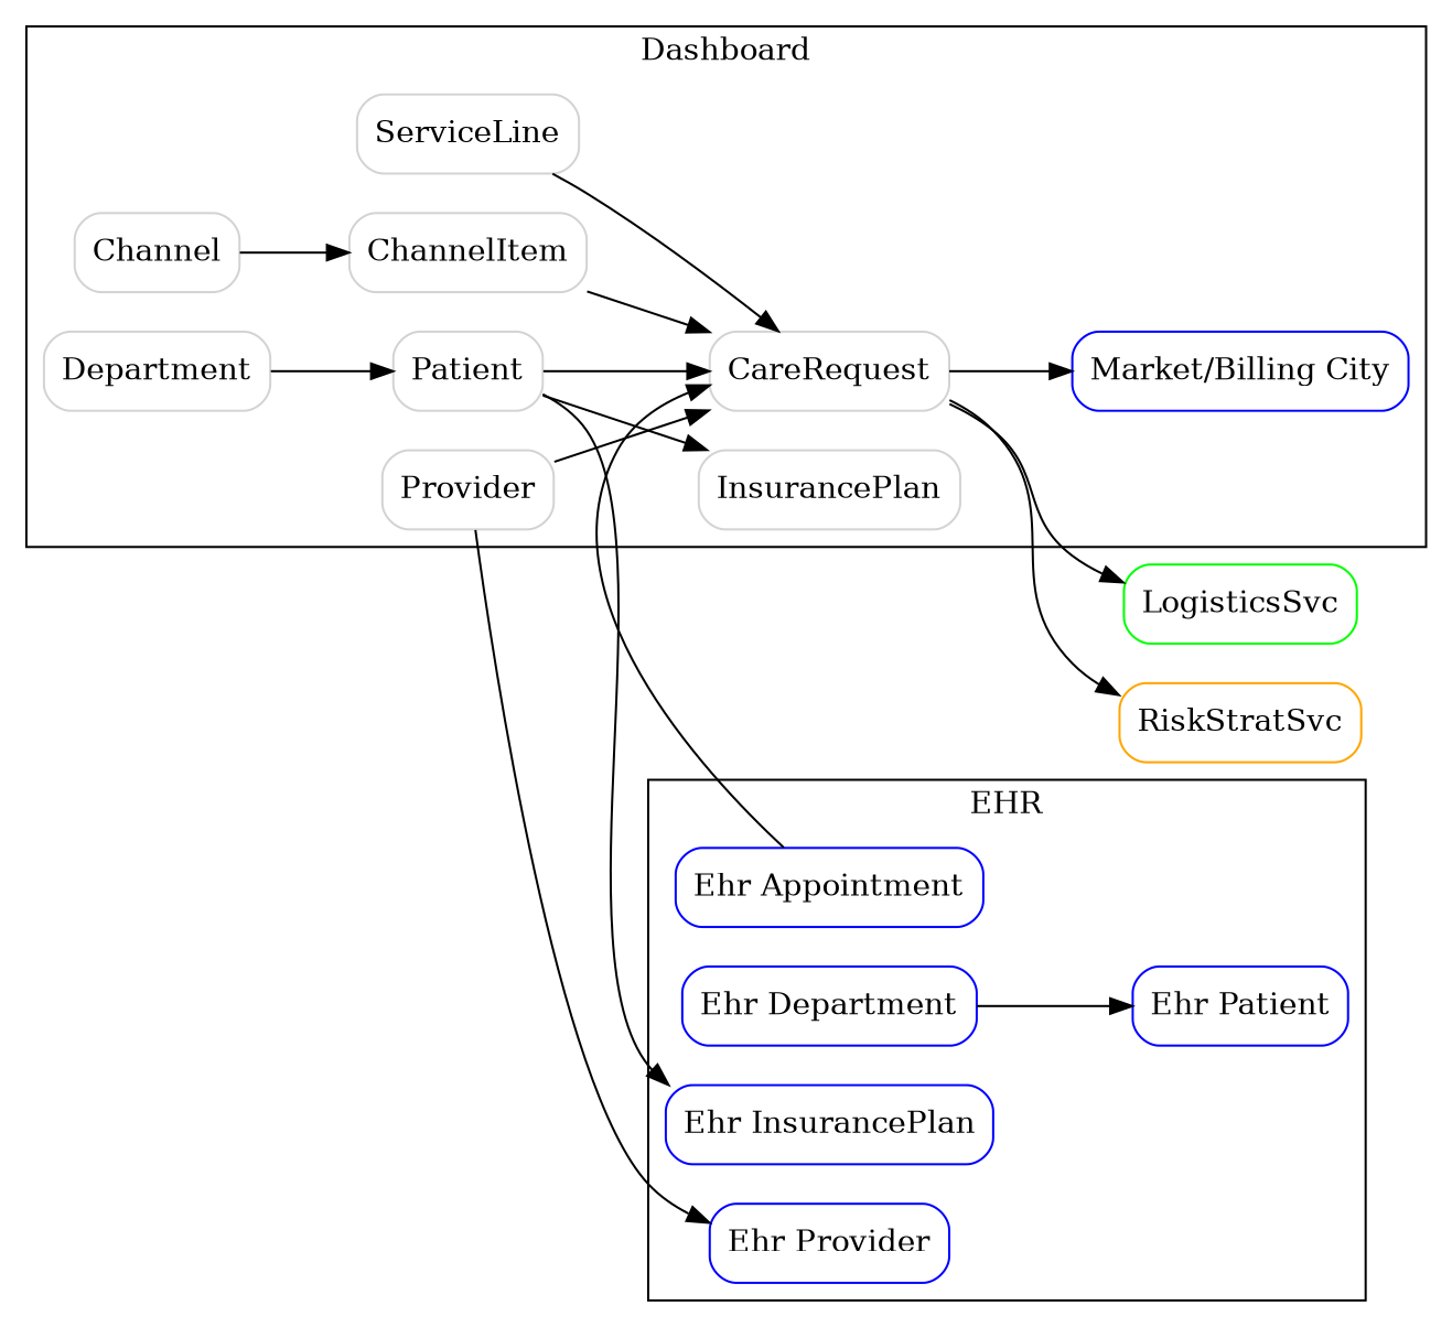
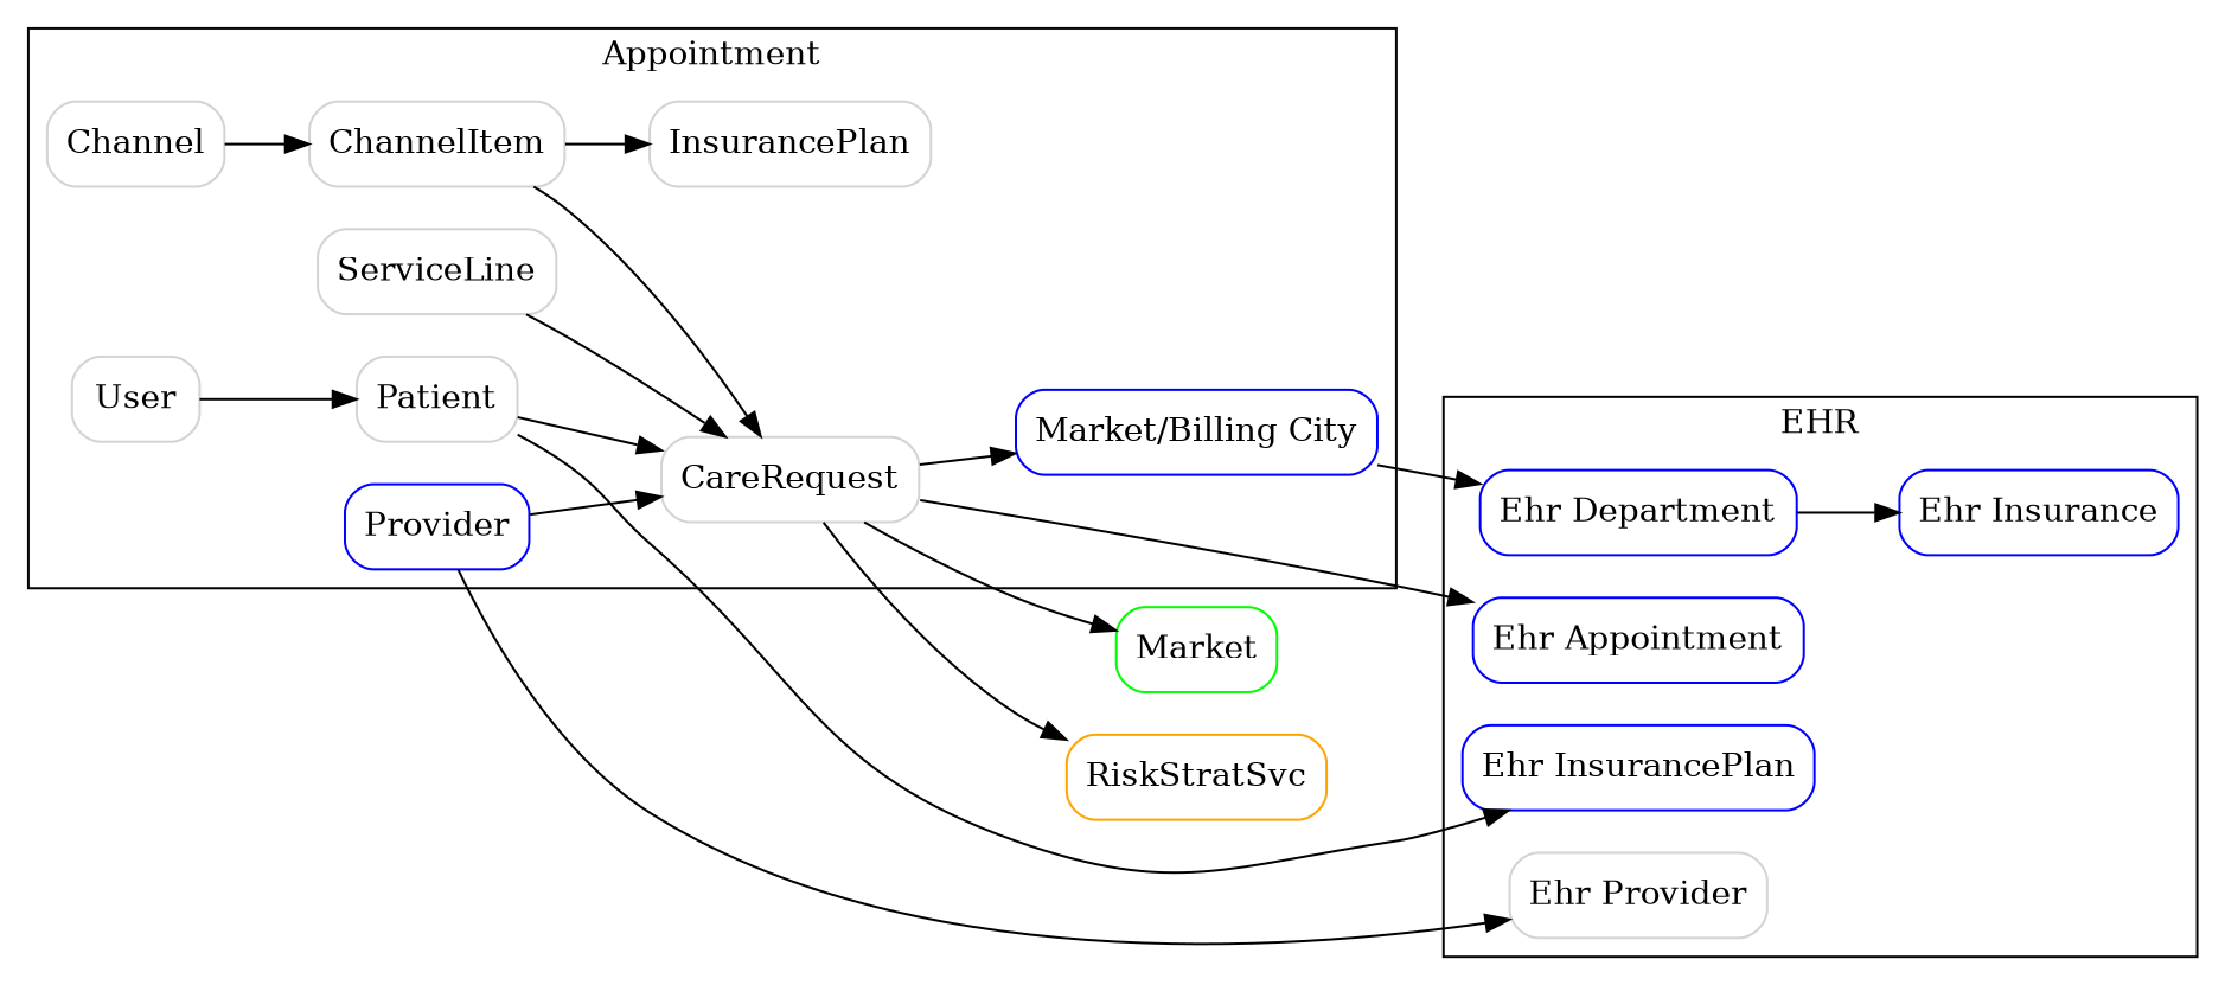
  digraph {
    compound=true
    rankdir=LR
    node [color=lightgrey shape=box style=rounded]
    n1 [color=blue label="Market/Billing City"]
    n2 [label=Patient]
    n3 [label=Channel]
    n4 [label=ChannelItem]
-   n5 [label=Department]
-   n6 [label=Provider]
+   n5 [label=User]
+   n6 [color=blue label=Provider]
    n7 [label=ServiceLine]
    n8 [label=InsurancePlan]
    n9 [label=CareRequest]
    n10 [color=blue label="Ehr Department"]
    n11 [color=blue label="Ehr Appointment"]
-   n12 [color=blue label="Ehr Patient"]
+   n12 [color=blue label="Ehr Insurance"]
    n13 [color=blue label="Ehr InsurancePlan"]
-   n14 [color=blue label="Ehr Provider"]
-   n15 [color=green label=LogisticsSvc]
+   n14 [label="Ehr Provider"]
+   n15 [color=green label=Market]
    n16 [color=orange label=RiskStratSvc]
    subgraph cluster_1 {
-     label=Dashboard
+     label=Appointment
      n1
      n2
      n3
      n4
      n5
      n6
      n7
      n8
      n9
    }
    subgraph cluster_2 {
      label=EHR
      n10
      n11
      n12
      n13
      n14
    }
    subgraph sub_3 {
      label=LogisticsSvc
      n15
    }
    subgraph sub_4 {
      label=RiskStratSvc
      n16
    }
-   n2 -> n8
+   n1 -> n10
+   n4 -> n8
    n2 -> n9
    n2 -> n13
    n3 -> n4
    n4 -> n9
    n5 -> n2
    n6 -> n9
    n6 -> n14
    n7 -> n9
    n9 -> n1
-   n11 -> n9
+   n9 -> n11
    n9 -> n15
    n9 -> n16
    n10 -> n12
  }
